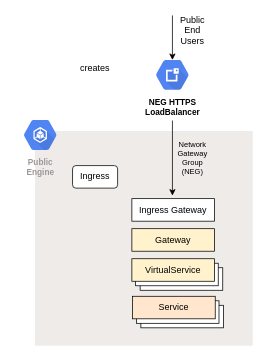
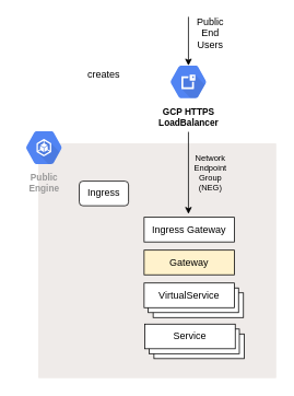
  <mxCell id="0" />
  <mxCell id="1" parent="0" />
  <mxCell id="2" value="" style="sketch=0;points=[[0,0,0],[0.25,0,0],[0.5,0,0],[0.75,0,0],[1,0,0],[1,0.25,0],[1,0.5,0],[1,0.75,0],[1,1,0],[0.75,1,0],[0.5,1,0],[0.25,1,0],[0,1,0],[0,0.75,0],[0,0.5,0],[0,0.25,0]];rounded=1;absoluteArcSize=1;arcSize=2;html=1;strokeColor=none;gradientColor=none;shadow=0;dashed=0;fontSize=12;fontColor=#9E9E9E;align=left;verticalAlign=top;spacing=10;spacingTop=-4;fillColor=#EFEBE9;" parent="1" vertex="1"><mxGeometry x="46" y="174" width="290" height="286" as="geometry" /></mxCell>
- <mxCell id="3" value="&lt;div&gt;NEG HTTPS&lt;/div&gt;&lt;div&gt;LoadBalancer&lt;br&gt;&lt;/div&gt;" style="sketch=0;html=1;fillColor=#5184F3;strokeColor=none;verticalAlign=top;labelPosition=center;verticalLabelPosition=bottom;align=center;spacingTop=-6;fontSize=11;fontStyle=1;shape=mxgraph.gcp2.hexIcon;prIcon=cloud_external_ip_addresses" parent="1" vertex="1"><mxGeometry x="196" y="70" width="66" height="58.5" as="geometry" /></mxCell>
+ <mxCell id="3" value="&lt;div&gt;GCP HTTPS&lt;/div&gt;&lt;div&gt;LoadBalancer&lt;br&gt;&lt;/div&gt;" style="sketch=0;html=1;fillColor=#5184F3;strokeColor=none;verticalAlign=top;labelPosition=center;verticalLabelPosition=bottom;align=center;spacingTop=-6;fontSize=11;fontStyle=1;shape=mxgraph.gcp2.hexIcon;prIcon=cloud_external_ip_addresses" parent="1" vertex="1"><mxGeometry x="196" y="70" width="66" height="58.5" as="geometry" /></mxCell>
  <mxCell id="4" value="" style="endArrow=classic;html=1;fontColor=#000000;strokeColor=#000000;entryX=0.5;entryY=0.16;entryDx=0;entryDy=0;entryPerimeter=0;" parent="1" target="3" edge="1"><mxGeometry width="50" height="50" relative="1" as="geometry"><mxPoint x="229" y="20" as="sourcePoint" /><mxPoint x="-54" y="270" as="targetPoint" /></mxGeometry></mxCell>
  <mxCell id="5" value="Public&#10;Engine" style="sketch=0;html=1;fillColor=#5184F3;strokeColor=none;verticalAlign=top;labelPosition=center;verticalLabelPosition=bottom;align=center;spacingTop=-6;fontSize=11;fontStyle=1;fontColor=#999999;shape=mxgraph.gcp2.hexIcon;prIcon=container_engine" parent="1" vertex="1"><mxGeometry x="20" y="150" width="66" height="58.5" as="geometry" /></mxCell>
  <mxCell id="6" value="Ingress" style="whiteSpace=wrap;html=1;fontColor=#000000;rounded=1;" parent="1" vertex="1"><mxGeometry x="96" y="220" width="60" height="30" as="geometry" /></mxCell>
  <mxCell id="7" value="Ingress Gateway" style="rounded=0;whiteSpace=wrap;html=1;fontColor=#000000;" parent="1" vertex="1"><mxGeometry x="175" y="264" width="110" height="30" as="geometry" /></mxCell>
  <mxCell id="8" value="Gateway" style="rounded=0;whiteSpace=wrap;html=1;fontColor=#000000;fillColor=#fff2cc;" parent="1" vertex="1"><mxGeometry x="175" y="304" width="110" height="30" as="geometry" /></mxCell>
  <mxCell id="9" value="" style="rounded=0;whiteSpace=wrap;html=1;fontColor=#000000;" parent="1" vertex="1"><mxGeometry x="186" y="356" width="110" height="30" as="geometry" /></mxCell>
  <mxCell id="10" value="" style="rounded=0;whiteSpace=wrap;html=1;fontColor=#000000;" parent="1" vertex="1"><mxGeometry x="180" y="350" width="110" height="30" as="geometry" /></mxCell>
- <mxCell id="11" value="VirtualService" style="rounded=0;whiteSpace=wrap;html=1;fontColor=#000000;fillColor=#fff2cc;" parent="1" vertex="1"><mxGeometry x="175" y="344" width="110" height="30" as="geometry" /></mxCell>
+ <mxCell id="11" value="VirtualService" style="rounded=0;whiteSpace=wrap;html=1;fontColor=#000000;" parent="1" vertex="1"><mxGeometry x="175" y="344" width="110" height="30" as="geometry" /></mxCell>
  <mxCell id="12" value="" style="rounded=0;whiteSpace=wrap;html=1;fontColor=#000000;" parent="1" vertex="1"><mxGeometry x="187" y="406" width="110" height="30" as="geometry" /></mxCell>
  <mxCell id="13" value="" style="rounded=0;whiteSpace=wrap;html=1;fontColor=#000000;" parent="1" vertex="1"><mxGeometry x="181" y="400" width="110" height="30" as="geometry" /></mxCell>
- <mxCell id="14" value="Service" style="rounded=0;whiteSpace=wrap;html=1;fontColor=#000000;fillColor=#ffe6cc;" parent="1" vertex="1"><mxGeometry x="176" y="394" width="110" height="30" as="geometry" /></mxCell>
+ <mxCell id="14" value="Service" style="rounded=0;whiteSpace=wrap;html=1;fontColor=#000000;" parent="1" vertex="1"><mxGeometry x="176" y="394" width="110" height="30" as="geometry" /></mxCell>
  <mxCell id="15" value="creates" style="text;html=1;strokeColor=none;fillColor=none;align=center;verticalAlign=middle;whiteSpace=wrap;rounded=0;fontColor=#000000;" parent="1" vertex="1"><mxGeometry x="106" y="80" width="40" height="20" as="geometry" /></mxCell>
  <mxCell id="16" value="" style="endArrow=classic;html=1;fontColor=#000000;strokeColor=#000000;" parent="1" edge="1"><mxGeometry width="50" height="50" relative="1" as="geometry"><mxPoint x="229" y="160" as="sourcePoint" /><mxPoint x="229" y="260" as="targetPoint" /></mxGeometry></mxCell>
  <mxCell id="17" value="&lt;div&gt;Public&lt;/div&gt;&lt;div&gt;End Users&lt;/div&gt;" style="text;html=1;strokeColor=none;fillColor=none;align=center;verticalAlign=middle;whiteSpace=wrap;rounded=0;fontColor=#000000;" parent="1" vertex="1"><mxGeometry x="236" y="30" width="40" height="20" as="geometry" /></mxCell>
- <mxCell id="18" value="&lt;div style=&quot;font-size: 10px&quot;&gt;Network&lt;/div&gt;&lt;div style=&quot;font-size: 10px&quot;&gt;Gateway&lt;/div&gt;&lt;div style=&quot;font-size: 10px&quot;&gt;Group&lt;/div&gt;&lt;div style=&quot;font-size: 10px&quot;&gt;(NEG)&lt;br style=&quot;font-size: 10px&quot;&gt;&lt;/div&gt;" style="text;html=1;strokeColor=none;fillColor=none;align=center;verticalAlign=middle;whiteSpace=wrap;rounded=0;fontColor=#000000;fontSize=10;" parent="1" vertex="1"><mxGeometry x="236" y="200" width="40" height="20" as="geometry" /></mxCell>
+ <mxCell id="18" value="&lt;div style=&quot;font-size: 10px&quot;&gt;Network&lt;/div&gt;&lt;div style=&quot;font-size: 10px&quot;&gt;Endpoint&lt;/div&gt;&lt;div style=&quot;font-size: 10px&quot;&gt;Group&lt;/div&gt;&lt;div style=&quot;font-size: 10px&quot;&gt;(NEG)&lt;br style=&quot;font-size: 10px&quot;&gt;&lt;/div&gt;" style="text;html=1;strokeColor=none;fillColor=none;align=center;verticalAlign=middle;whiteSpace=wrap;rounded=0;fontColor=#000000;fontSize=10;" parent="1" vertex="1"><mxGeometry x="236" y="200" width="40" height="20" as="geometry" /></mxCell>
